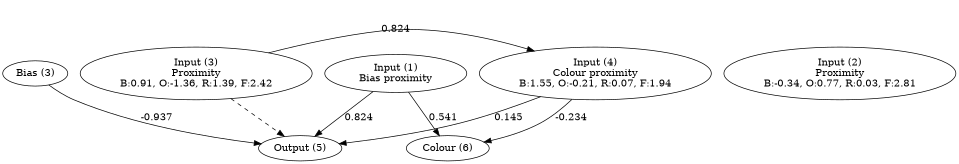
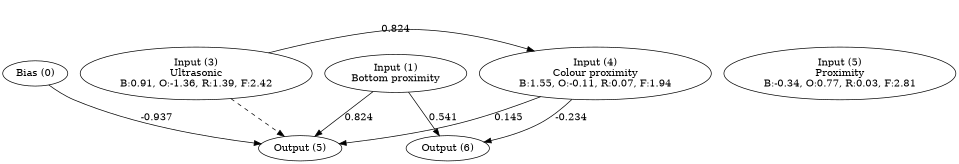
  digraph {
-   n1 [label="Bias (3)"]
-   n2 [label="Input (1)\nBias proximity"]
-   n3 [label="Input (2)\nProximity\nB:-0.34, O:0.77, R:0.03, F:2.81"]
-   n4 [label="Input (3)\nProximity\nB:0.91, O:-1.36, R:1.39, F:2.42"]
-   n5 [label="Input (4)\nColour proximity\nB:1.55, O:-0.21, R:0.07, F:1.94"]
+   n1 [label="Bias (0)"]
+   n2 [label="Input (1)\nBottom proximity"]
+   n3 [label="Input (5)\nProximity\nB:-0.34, O:0.77, R:0.03, F:2.81"]
+   n4 [label="Input (3)\nUltrasonic\nB:0.91, O:-1.36, R:1.39, F:2.42"]
+   n5 [label="Input (4)\nColour proximity\nB:1.55, O:-0.11, R:0.07, F:1.94"]
    n6 [label="Output (5)"]
-   n7 [label="Colour (6)"]
+   n7 [label="Output (6)"]
    subgraph sub_1 {
      rank=same
      n1
      n2
      n3
      n4
      n5
    }
    subgraph sub_2 {
      rank=same
      n6
      n7
    }
    n1 -> n6 [label=-0.937]
    n2 -> n6 [label=0.824]
    n2 -> n7 [label=0.541]
    n4 -> n5 [label=0.824]
    n4 -> n6 [style=dashed]
    n5 -> n6 [label=0.145]
    n5 -> n7 [label=-0.234]
  }
